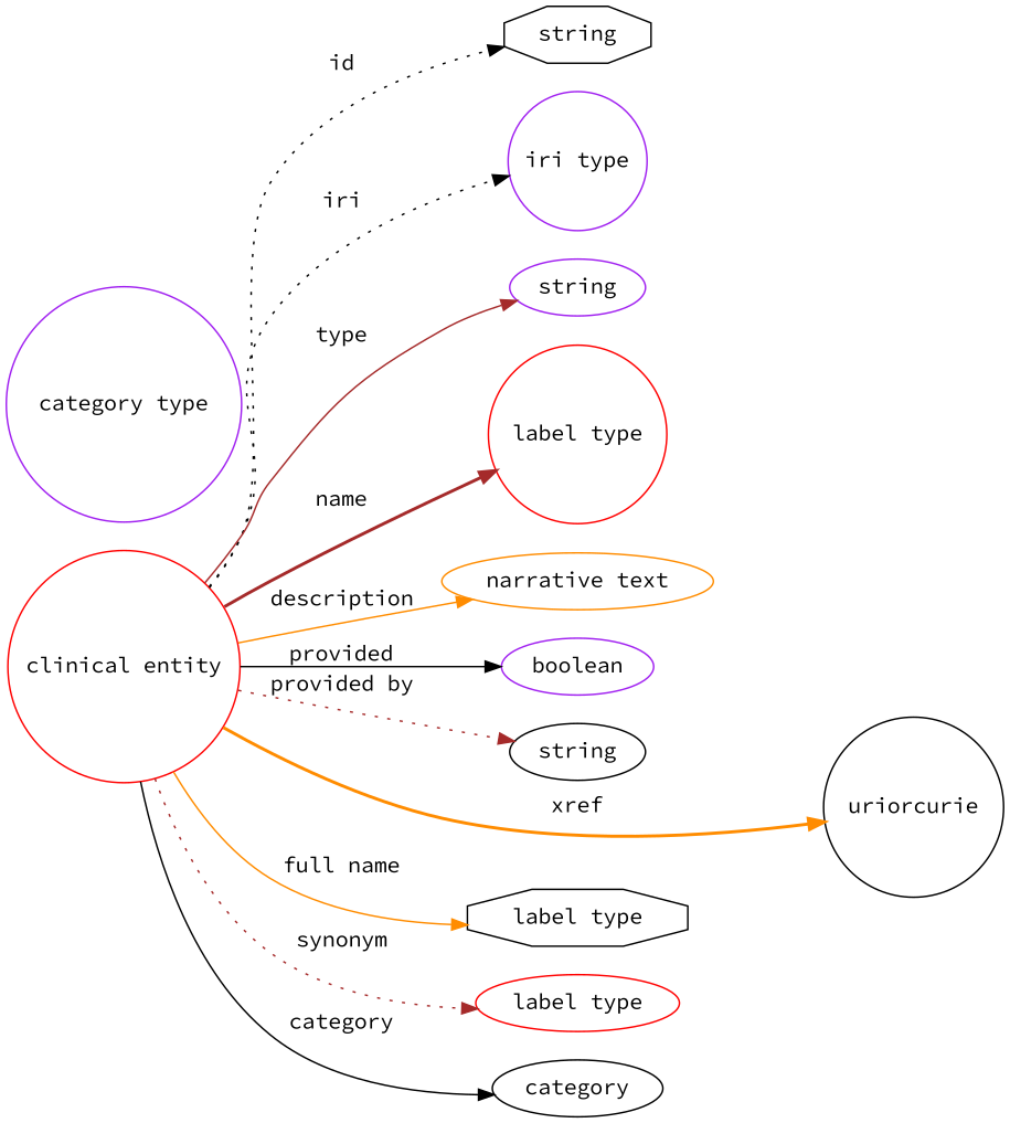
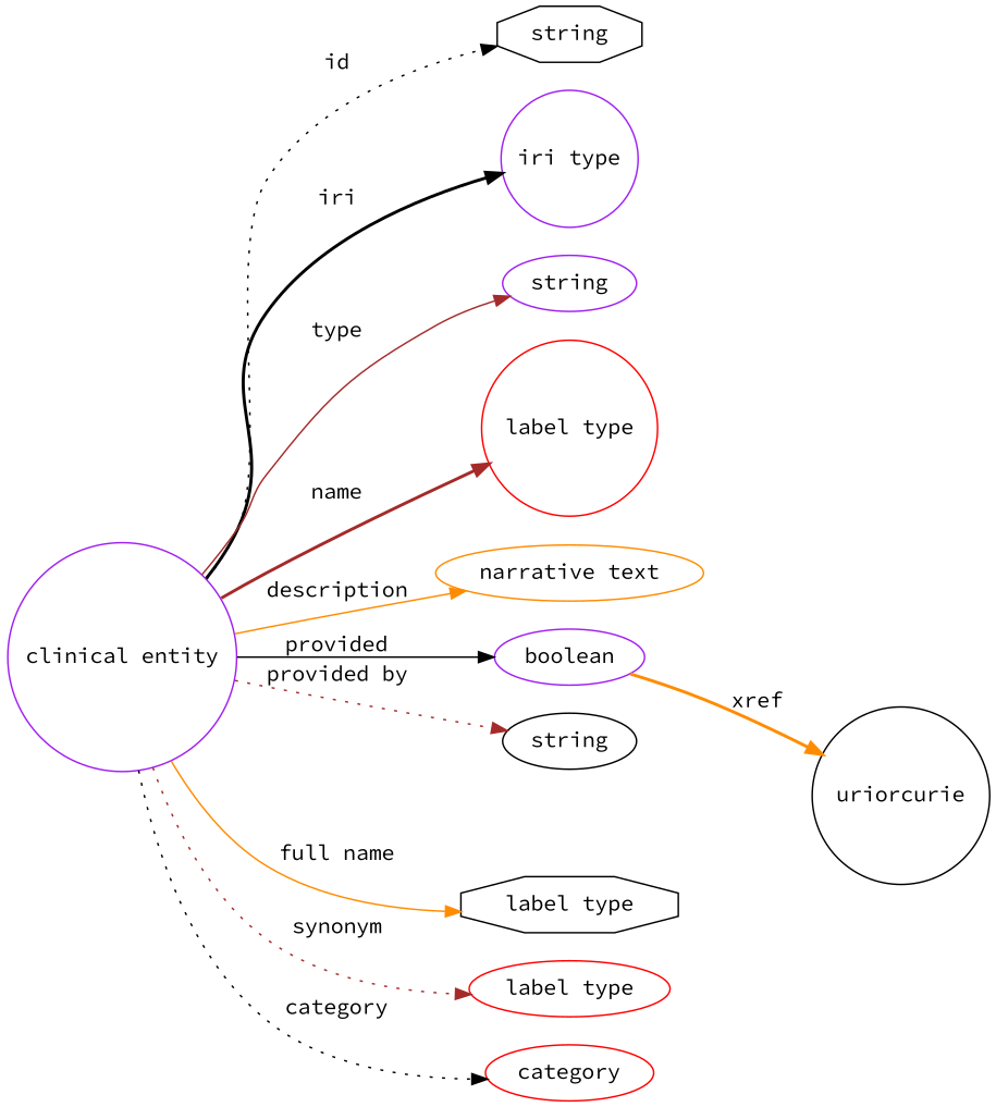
  digraph {
    fontname="Source Code Pro"
    rankdir=LR
    node [color=red fontname="Source Code Pro" shape=ellipse]
    edge [color=black fontname="Source Code Pro" style=dotted]
-   n1 [height=0.5 label="clinical entity" shape=circle width=2.0401]
+   n1 [color=purple height=0.5 label="clinical entity" shape=circle width=2.0401]
    n2 [color=black height=0.5 label=string shape=octagon width=1.0652]
    n3 [color=purple height=0.5 label="iri type" shape=circle width=1.2277]
    n4 [color=purple height=0.5 label=string width=1.0652]
    n5 [height=0.5 label="label type" shape=circle width=1.5707]
    n6 [color=darkorange height=0.5 label="narrative text" width=2.0943]
    n7 [color=purple height=0.5 label=boolean width=1.2999]
    n8 [color=black height=0.5 label=string width=1.0652]
    n9 [color=black height=0.5 label=uriorcurie shape=circle width=1.5887]
    n10 [color=black height=0.5 label="label type" shape=octagon width=1.5707]
    n11 [height=0.5 label="label type" width=1.5707]
-   category [color=black height=0.5 width=1.4263]
-   n13 [color=purple height=0.5 label="category type" shape=circle width=2.0762]
+   category [height=0.5 width=1.4263]
    n1 -> n2 [label=id]
-   n1 -> n3 [label=iri]
+   n1 -> n3 [label=iri style=bold]
    n1 -> n4 [color=brown label=type style=solid]
    n1 -> n5 [color=brown label=name style=bold]
    n1 -> n6 [color=darkorange label=description style=solid]
    n1 -> n7 [label=provided style=solid]
    n1 -> n8 [color=brown label="provided by"]
-   n1 -> n9 [color=darkorange label=xref style=bold]
+   n7 -> n9 [color=darkorange label=xref style=bold]
    n1 -> n10 [color=darkorange label="full name" style=solid]
    n1 -> n11 [color=brown label=synonym]
-   n1 -> category [label=category style=solid]
+   n1 -> category [label=category]
  }
